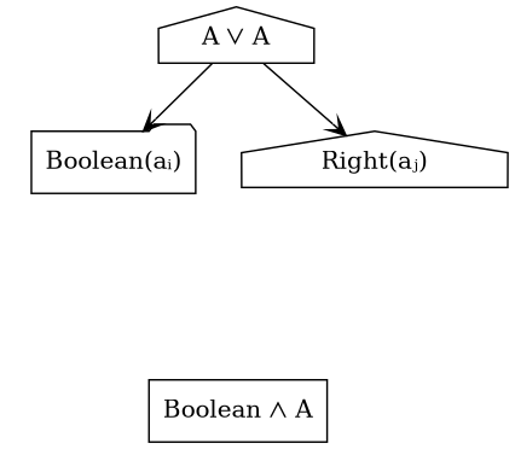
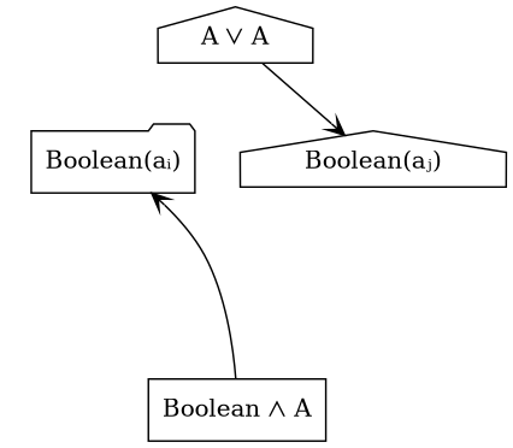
  digraph {
    edge [style=invis]
    n1 [label="A ⋁ A" shape=house]
    n2 [label="Boolean(aᵢ)" shape=folder]
-   n3 [label="Right(aⱼ)" shape=house]
+   n3 [label="Boolean(aⱼ)" shape=house]
    n4 [label="false ⋀ aᵢ" style=invis]
    n5 [label="true ⋀ aⱼ" style=invis]
    n6 [label="Boolean ⋀ A" shape=box]
-   n1 -> n2 [arrowhead=vee style=""]
+   n6 -> n2 [arrowhead=vee style=""]
    n1 -> n3 [arrowhead=vee style=""]
    n2 -> n4
    n3 -> n5
    n4 -> n2
    n4 -> n6 [dir=back]
    n5 -> n3
    n5 -> n6 [dir=back]
  }
